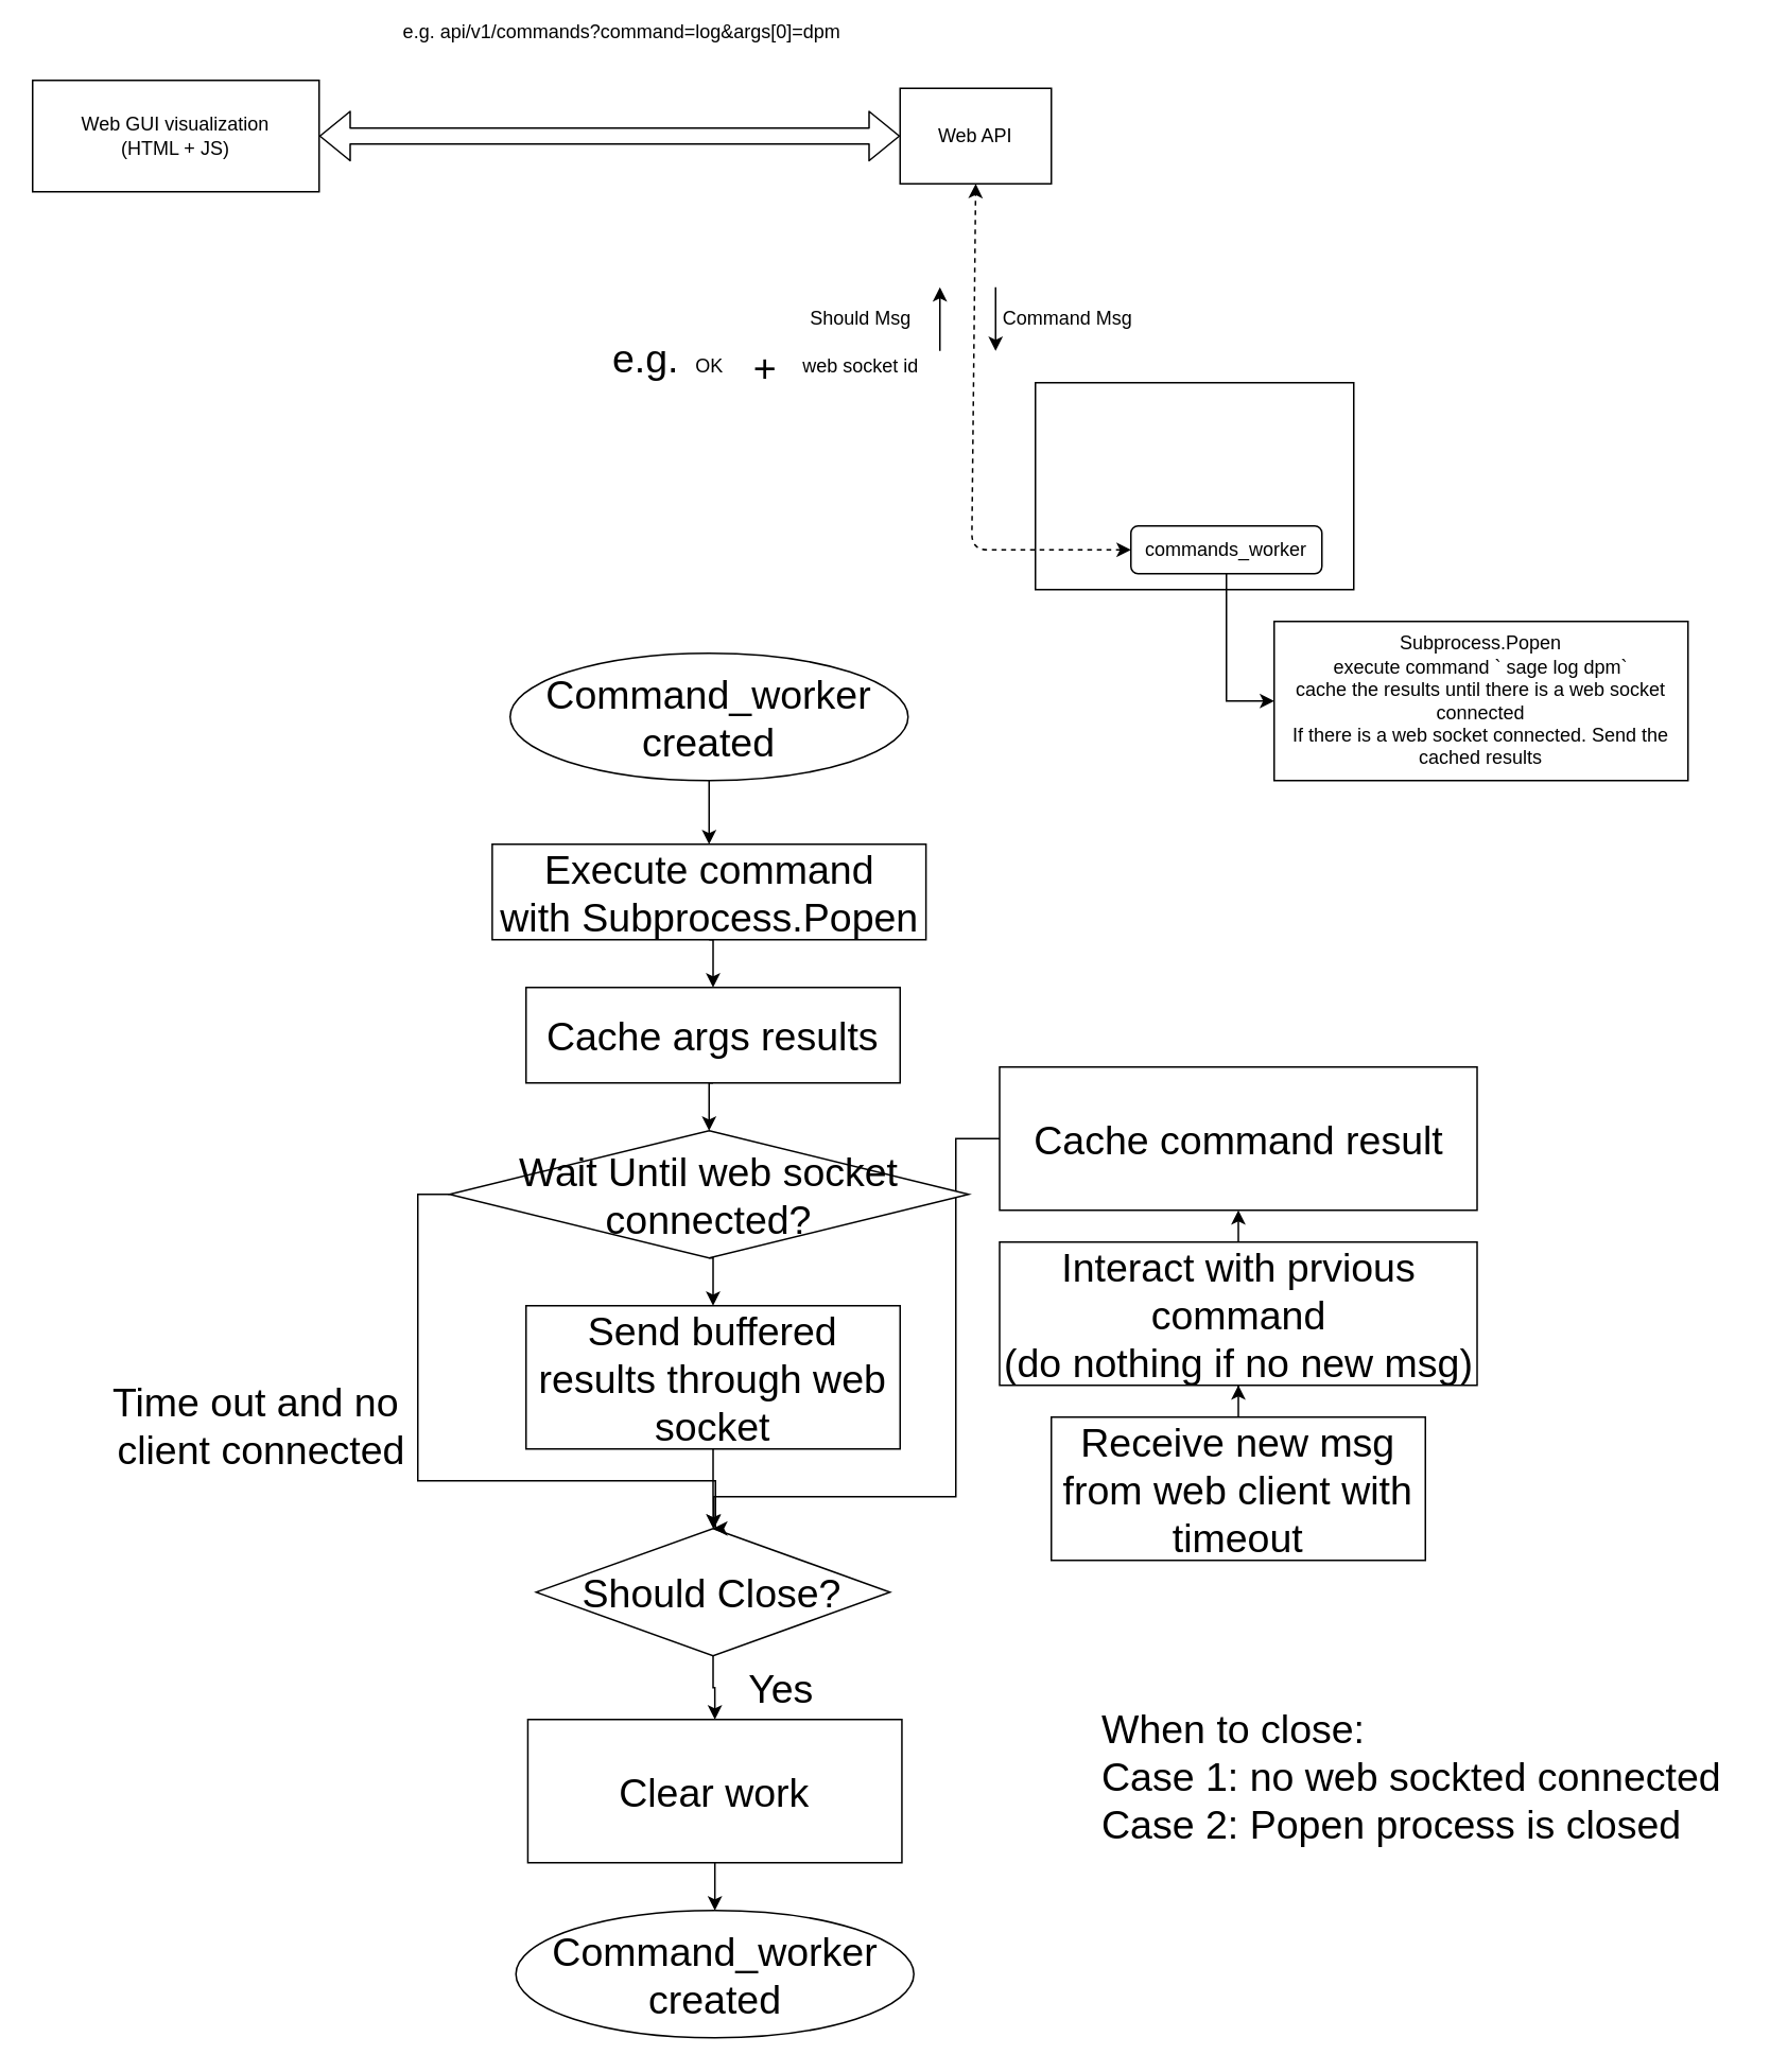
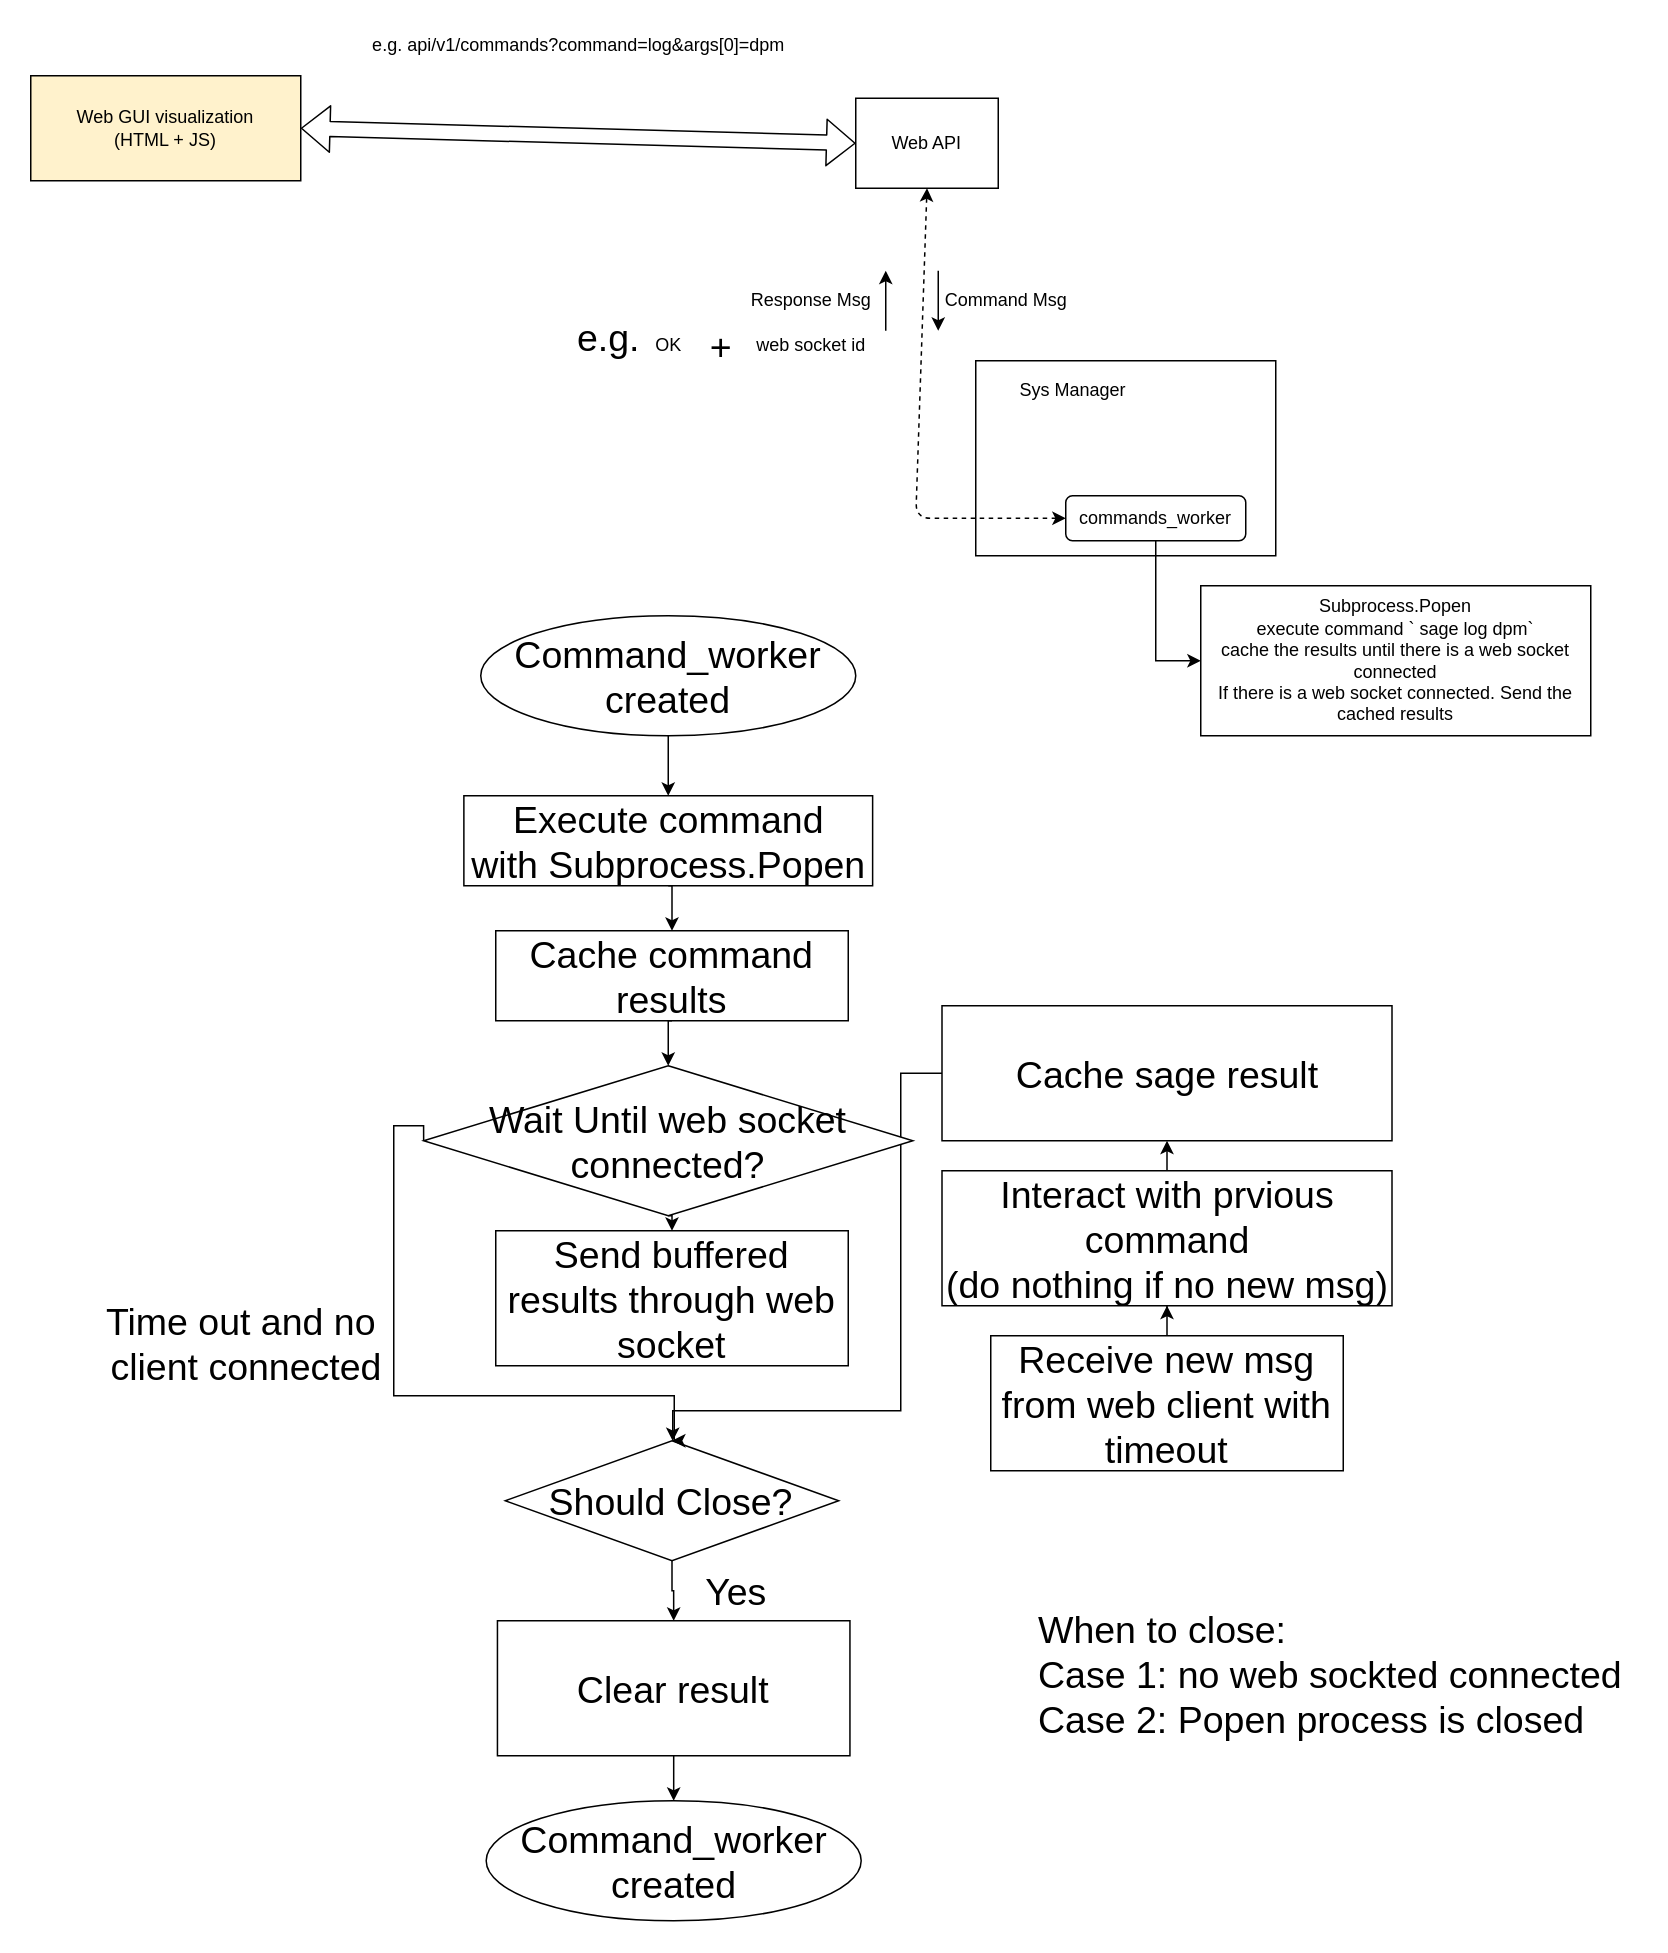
  <mxCell id="0" />
  <mxCell id="1" parent="0" />
- <mxCell id="2" value="Web GUI visualization&lt;br&gt;(HTML + JS)" style="rounded=0;whiteSpace=wrap;html=1;" vertex="1" parent="1"><mxGeometry x="20" y="50" width="180" height="70" as="geometry" /></mxCell>
- <mxCell id="3" value="Web API" style="rounded=0;whiteSpace=wrap;html=1;" vertex="1" parent="1"><mxGeometry x="565" y="55" width="95" height="60" as="geometry" /></mxCell>
+ <mxCell id="2" value="Web GUI visualization&lt;br&gt;(HTML + JS)" style="rounded=0;whiteSpace=wrap;html=1;fillColor=#fff2cc;" vertex="1" parent="1"><mxGeometry x="20" y="50" width="180" height="70" as="geometry" /></mxCell>
+ <mxCell id="3" value="Web API" style="rounded=0;whiteSpace=wrap;html=1;" vertex="1" parent="1"><mxGeometry x="570" y="65" width="95" height="60" as="geometry" /></mxCell>
  <mxCell id="4" value="" style="rounded=0;whiteSpace=wrap;html=1;" vertex="1" parent="1"><mxGeometry x="650" y="240" width="200" height="130" as="geometry" /></mxCell>
+ <mxCell id="5" value="Sys Manager" style="text;html=1;strokeColor=none;fillColor=none;align=center;verticalAlign=middle;whiteSpace=wrap;rounded=0;" vertex="1" parent="1"><mxGeometry x="670" y="250" width="90" height="20" as="geometry" /></mxCell>
  <mxCell id="6" style="edgeStyle=orthogonalEdgeStyle;rounded=0;orthogonalLoop=1;jettySize=auto;html=1;exitX=0.5;exitY=1;exitDx=0;exitDy=0;entryX=0;entryY=0.5;entryDx=0;entryDy=0;" edge="1" parent="1" source="7" target="11"><mxGeometry relative="1" as="geometry" /></mxCell>
  <mxCell id="7" value="commands_worker" style="rounded=1;whiteSpace=wrap;html=1;" vertex="1" parent="1"><mxGeometry x="710" y="330" width="120" height="30" as="geometry" /></mxCell>
  <mxCell id="8" value="" style="shape=flexArrow;endArrow=classic;startArrow=classic;html=1;exitX=1;exitY=0.5;exitDx=0;exitDy=0;entryX=0;entryY=0.5;entryDx=0;entryDy=0;" edge="1" parent="1" source="2" target="3"><mxGeometry width="50" height="50" relative="1" as="geometry"><mxPoint x="600" y="250" as="sourcePoint" /><mxPoint x="650" y="200" as="targetPoint" /></mxGeometry></mxCell>
  <mxCell id="9" value="" style="endArrow=classic;startArrow=classic;html=1;entryX=0.5;entryY=1;entryDx=0;entryDy=0;exitX=0;exitY=0.5;exitDx=0;exitDy=0;dashed=1;" edge="1" parent="1" source="7" target="3"><mxGeometry width="50" height="50" relative="1" as="geometry"><mxPoint x="600" y="250" as="sourcePoint" /><mxPoint x="650" y="200" as="targetPoint" /><Array as="points"><mxPoint x="610" y="345" /></Array></mxGeometry></mxCell>
- <mxCell id="10" value="e.g. api/v1/commands?command=log&amp;amp;args[0]=dpm" style="text;html=1;strokeColor=none;fillColor=none;align=center;verticalAlign=middle;whiteSpace=wrap;rounded=0;" vertex="1" parent="1"><mxGeometry x="235" y="10" width="311" height="20" as="geometry" /></mxCell>
+ <mxCell id="10" value="e.g. api/v1/commands?command=log&amp;amp;args[0]=dpm" style="text;html=1;strokeColor=none;fillColor=none;align=center;verticalAlign=middle;whiteSpace=wrap;rounded=0;" vertex="1" parent="1"><mxGeometry x="230" y="20" width="311" height="20" as="geometry" /></mxCell>
  <mxCell id="11" value="Subprocess.Popen&lt;br&gt;execute command ` sage log dpm`&lt;br&gt;cache the results until there is a web socket connected&lt;br&gt;If there is a web socket connected. Send the cached results&lt;br&gt;" style="rounded=0;whiteSpace=wrap;html=1;" vertex="1" parent="1"><mxGeometry x="800" y="390" width="260" height="100" as="geometry" /></mxCell>
  <mxCell id="12" value="OK&lt;br&gt;" style="text;html=1;align=center;verticalAlign=middle;resizable=0;points=[];autosize=1;" vertex="1" parent="1"><mxGeometry x="430" y="220" width="30" height="20" as="geometry" /></mxCell>
  <mxCell id="13" value="Command Msg" style="text;html=1;align=center;verticalAlign=middle;resizable=0;points=[];autosize=1;" vertex="1" parent="1"><mxGeometry x="620" y="190" width="100" height="20" as="geometry" /></mxCell>
  <mxCell id="14" value="" style="endArrow=classic;html=1;" edge="1" parent="1"><mxGeometry width="50" height="50" relative="1" as="geometry"><mxPoint x="625" y="180" as="sourcePoint" /><mxPoint x="625" y="220" as="targetPoint" /></mxGeometry></mxCell>
  <mxCell id="15" value="" style="endArrow=classic;html=1;" edge="1" parent="1"><mxGeometry width="50" height="50" relative="1" as="geometry"><mxPoint x="590" y="220" as="sourcePoint" /><mxPoint x="590" y="180" as="targetPoint" /></mxGeometry></mxCell>
- <mxCell id="16" value="Should Msg" style="text;html=1;align=center;verticalAlign=middle;resizable=0;points=[];autosize=1;" vertex="1" parent="1"><mxGeometry x="490" y="190" width="100" height="20" as="geometry" /></mxCell>
+ <mxCell id="16" value="Response Msg" style="text;html=1;align=center;verticalAlign=middle;resizable=0;points=[];autosize=1;" vertex="1" parent="1"><mxGeometry x="490" y="190" width="100" height="20" as="geometry" /></mxCell>
  <mxCell id="17" value="+" style="text;html=1;align=center;verticalAlign=middle;resizable=0;points=[];autosize=1;fontSize=25;" vertex="1" parent="1"><mxGeometry x="465" y="210" width="30" height="40" as="geometry" /></mxCell>
  <mxCell id="18" value="web socket id" style="text;html=1;align=center;verticalAlign=middle;resizable=0;points=[];autosize=1;" vertex="1" parent="1"><mxGeometry x="495" y="220" width="90" height="20" as="geometry" /></mxCell>
  <mxCell id="19" style="edgeStyle=orthogonalEdgeStyle;rounded=0;orthogonalLoop=1;jettySize=auto;html=1;exitX=0.5;exitY=1;exitDx=0;exitDy=0;entryX=0.5;entryY=0;entryDx=0;entryDy=0;fontSize=25;" edge="1" parent="1" source="20" target="22"><mxGeometry relative="1" as="geometry" /></mxCell>
  <mxCell id="20" value="Command_worker&lt;br&gt;created" style="ellipse;whiteSpace=wrap;html=1;fontSize=25;" vertex="1" parent="1"><mxGeometry x="320" y="410" width="250" height="80" as="geometry" /></mxCell>
  <mxCell id="21" style="edgeStyle=orthogonalEdgeStyle;rounded=0;orthogonalLoop=1;jettySize=auto;html=1;exitX=0.5;exitY=1;exitDx=0;exitDy=0;entryX=0.5;entryY=0;entryDx=0;entryDy=0;fontSize=25;" edge="1" parent="1" source="22" target="25"><mxGeometry relative="1" as="geometry" /></mxCell>
  <mxCell id="22" value="Execute command&lt;br&gt;with Subprocess.Popen" style="rounded=0;whiteSpace=wrap;html=1;fontSize=25;" vertex="1" parent="1"><mxGeometry x="308.75" y="530" width="272.5" height="60" as="geometry" /></mxCell>
  <mxCell id="23" value="e.g." style="text;html=1;align=center;verticalAlign=middle;resizable=0;points=[];autosize=1;fontSize=25;" vertex="1" parent="1"><mxGeometry x="375" y="204" width="60" height="40" as="geometry" /></mxCell>
  <mxCell id="24" style="edgeStyle=orthogonalEdgeStyle;rounded=0;orthogonalLoop=1;jettySize=auto;html=1;exitX=0.5;exitY=1;exitDx=0;exitDy=0;entryX=0.5;entryY=0;entryDx=0;entryDy=0;fontSize=25;" edge="1" parent="1" source="25" target="43"><mxGeometry relative="1" as="geometry"><mxPoint x="447.5" y="720" as="targetPoint" /></mxGeometry></mxCell>
- <mxCell id="25" value="Cache args results" style="rounded=0;whiteSpace=wrap;html=1;fontSize=25;" vertex="1" parent="1"><mxGeometry x="330" y="620" width="235" height="60" as="geometry" /></mxCell>
+ <mxCell id="25" value="Cache command results" style="rounded=0;whiteSpace=wrap;html=1;fontSize=25;" vertex="1" parent="1"><mxGeometry x="330" y="620" width="235" height="60" as="geometry" /></mxCell>
  <mxCell id="26" style="edgeStyle=orthogonalEdgeStyle;rounded=0;orthogonalLoop=1;jettySize=auto;html=1;exitX=0.5;exitY=1;exitDx=0;exitDy=0;entryX=0.5;entryY=0;entryDx=0;entryDy=0;fontSize=25;" edge="1" parent="1" source="43" target="28"><mxGeometry relative="1" as="geometry"><mxPoint x="447.5" y="780" as="sourcePoint" /></mxGeometry></mxCell>
- <mxCell id="27" style="edgeStyle=orthogonalEdgeStyle;rounded=0;orthogonalLoop=1;jettySize=auto;html=1;exitX=0.5;exitY=1;exitDx=0;exitDy=0;fontSize=25;" edge="1" parent="1" source="28" target="30"><mxGeometry relative="1" as="geometry" /></mxCell>
  <mxCell id="28" value="Send buffered results through web socket" style="rounded=0;whiteSpace=wrap;html=1;fontSize=25;" vertex="1" parent="1"><mxGeometry x="330" y="820" width="235" height="90" as="geometry" /></mxCell>
  <mxCell id="29" style="edgeStyle=orthogonalEdgeStyle;rounded=0;orthogonalLoop=1;jettySize=auto;html=1;exitX=0.5;exitY=1;exitDx=0;exitDy=0;entryX=0.5;entryY=0;entryDx=0;entryDy=0;fontSize=25;" edge="1" parent="1" source="30" target="33"><mxGeometry relative="1" as="geometry" /></mxCell>
  <mxCell id="30" value="Should Close?" style="rhombus;whiteSpace=wrap;html=1;fontSize=25;" vertex="1" parent="1"><mxGeometry x="336.38" y="960" width="222.25" height="80" as="geometry" /></mxCell>
  <mxCell id="31" value="Command_worker&lt;br&gt;created" style="ellipse;whiteSpace=wrap;html=1;fontSize=25;" vertex="1" parent="1"><mxGeometry x="323.63" y="1200" width="250" height="80" as="geometry" /></mxCell>
  <mxCell id="32" style="edgeStyle=orthogonalEdgeStyle;rounded=0;orthogonalLoop=1;jettySize=auto;html=1;exitX=0.5;exitY=1;exitDx=0;exitDy=0;entryX=0.5;entryY=0;entryDx=0;entryDy=0;fontSize=25;" edge="1" parent="1" source="33" target="31"><mxGeometry relative="1" as="geometry" /></mxCell>
- <mxCell id="33" value="Clear work" style="rounded=0;whiteSpace=wrap;html=1;fontSize=25;" vertex="1" parent="1"><mxGeometry x="331.13" y="1080" width="235" height="90" as="geometry" /></mxCell>
+ <mxCell id="33" value="Clear result" style="rounded=0;whiteSpace=wrap;html=1;fontSize=25;" vertex="1" parent="1"><mxGeometry x="331.13" y="1080" width="235" height="90" as="geometry" /></mxCell>
  <mxCell id="34" value="Yes" style="text;html=1;align=center;verticalAlign=middle;resizable=0;points=[];autosize=1;fontSize=25;" vertex="1" parent="1"><mxGeometry x="460" y="1040" width="60" height="40" as="geometry" /></mxCell>
  <mxCell id="35" style="edgeStyle=orthogonalEdgeStyle;rounded=0;orthogonalLoop=1;jettySize=auto;html=1;exitX=0.5;exitY=0;exitDx=0;exitDy=0;fontSize=25;" edge="1" parent="1" source="36" target="38"><mxGeometry relative="1" as="geometry" /></mxCell>
  <mxCell id="36" value="Receive new msg from web client with timeout" style="rounded=0;whiteSpace=wrap;html=1;fontSize=25;" vertex="1" parent="1"><mxGeometry x="660" y="890" width="235" height="90" as="geometry" /></mxCell>
  <mxCell id="37" style="edgeStyle=orthogonalEdgeStyle;rounded=0;orthogonalLoop=1;jettySize=auto;html=1;exitX=0.5;exitY=0;exitDx=0;exitDy=0;entryX=0.5;entryY=1;entryDx=0;entryDy=0;fontSize=25;" edge="1" parent="1" source="38" target="40"><mxGeometry relative="1" as="geometry" /></mxCell>
  <mxCell id="38" value="Interact with prvious command&lt;br&gt;(do nothing if no new msg)" style="rounded=0;whiteSpace=wrap;html=1;fontSize=25;" vertex="1" parent="1"><mxGeometry x="627.5" y="780" width="300" height="90" as="geometry" /></mxCell>
  <mxCell id="39" style="edgeStyle=orthogonalEdgeStyle;rounded=0;orthogonalLoop=1;jettySize=auto;html=1;exitX=0;exitY=0.5;exitDx=0;exitDy=0;fontSize=25;" edge="1" parent="1" source="40" target="30"><mxGeometry relative="1" as="geometry"><Array as="points"><mxPoint x="600" y="715" /><mxPoint x="600" y="940" /><mxPoint x="448" y="940" /></Array></mxGeometry></mxCell>
- <mxCell id="40" value="Cache command result" style="rounded=0;whiteSpace=wrap;html=1;fontSize=25;" vertex="1" parent="1"><mxGeometry x="627.5" y="670" width="300" height="90" as="geometry" /></mxCell>
+ <mxCell id="40" value="Cache sage result" style="rounded=0;whiteSpace=wrap;html=1;fontSize=25;" vertex="1" parent="1"><mxGeometry x="627.5" y="670" width="300" height="90" as="geometry" /></mxCell>
  <mxCell id="41" value="When to close:&lt;br&gt;&lt;div&gt;&lt;span&gt;Case 1: no web sockted connected&lt;/span&gt;&lt;/div&gt;&lt;div&gt;&lt;span&gt;Case 2: Popen process is closed&lt;/span&gt;&lt;span&gt;&amp;nbsp;&lt;/span&gt;&lt;/div&gt;" style="text;html=1;align=left;verticalAlign=middle;resizable=0;points=[];autosize=1;fontSize=25;" vertex="1" parent="1"><mxGeometry x="690" y="1065" width="400" height="100" as="geometry" /></mxCell>
  <mxCell id="42" style="edgeStyle=orthogonalEdgeStyle;rounded=0;orthogonalLoop=1;jettySize=auto;html=1;exitX=0;exitY=0.5;exitDx=0;exitDy=0;entryX=0.5;entryY=0;entryDx=0;entryDy=0;fontSize=25;" edge="1" parent="1" source="43" target="30"><mxGeometry relative="1" as="geometry"><Array as="points"><mxPoint x="262" y="750" /><mxPoint x="262" y="930" /><mxPoint x="449" y="930" /><mxPoint x="449" y="960" /></Array></mxGeometry></mxCell>
- <mxCell id="43" value="Wait Until web socket connected?" style="rhombus;whiteSpace=wrap;html=1;fontSize=25;" vertex="1" parent="1"><mxGeometry x="281.93" y="710" width="326.13" height="80" as="geometry" /></mxCell>
+ <mxCell id="43" value="Wait Until web socket connected?" style="rhombus;whiteSpace=wrap;html=1;fontSize=25;" vertex="1" parent="1"><mxGeometry x="281.93" y="710" width="326.13" height="100" as="geometry" /></mxCell>
  <mxCell id="44" value="Time out and no&lt;br&gt;&amp;nbsp;client connected" style="text;html=1;align=center;verticalAlign=middle;resizable=0;points=[];autosize=1;fontSize=25;" vertex="1" parent="1"><mxGeometry x="60" y="860" width="200" height="70" as="geometry" /></mxCell>
